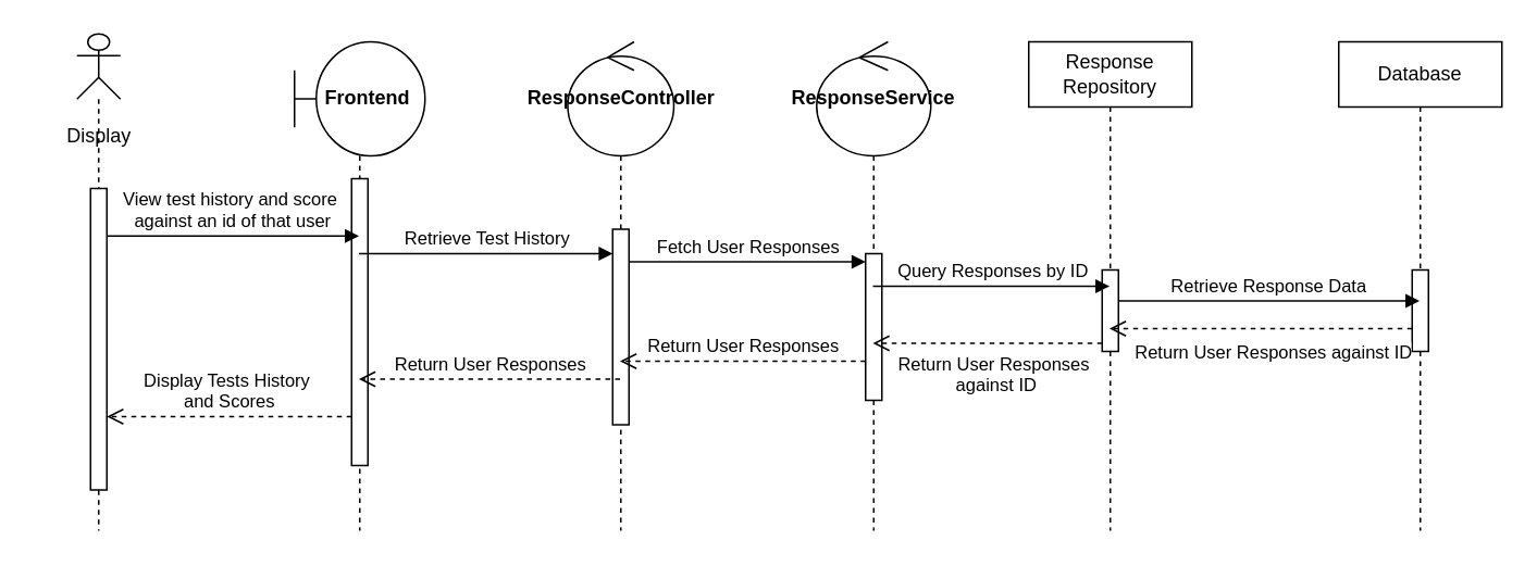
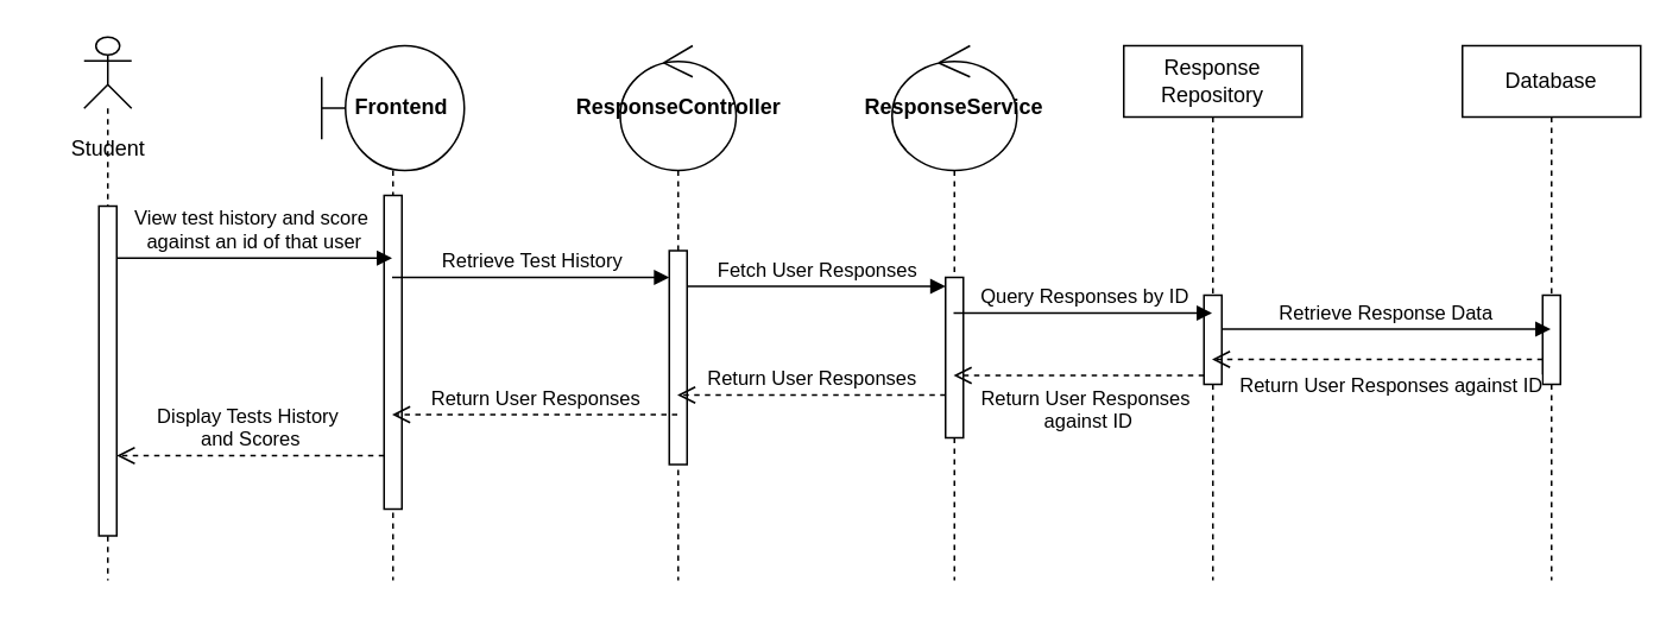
  <mxCell id="0" />
  <mxCell id="1" parent="0" />
  <mxCell id="2" value="" style="group" vertex="1" connectable="0" parent="1"><mxGeometry x="20" y="30" width="80" height="295" as="geometry" /></mxCell>
  <mxCell id="3" value="" style="shape=umlLifeline;perimeter=lifelinePerimeter;whiteSpace=wrap;html=1;container=1;dropTarget=0;collapsible=0;recursiveResize=0;outlineConnect=0;portConstraint=eastwest;newEdgeStyle={&quot;curved&quot;:0,&quot;rounded&quot;:0};participant=umlActor;" vertex="1" parent="2"><mxGeometry x="26.667" y="-9.833" width="26.667" height="304.833" as="geometry" /></mxCell>
- <mxCell id="4" value="Display" style="text;html=1;align=center;verticalAlign=middle;resizable=0;points=[];autosize=1;strokeColor=none;fillColor=none;" vertex="1" parent="2"><mxGeometry x="10" y="38.061" width="60" height="30" as="geometry" /></mxCell>
+ <mxCell id="4" value="Student" style="text;html=1;align=center;verticalAlign=middle;resizable=0;points=[];autosize=1;strokeColor=none;fillColor=none;" vertex="1" parent="2"><mxGeometry x="10" y="38.061" width="60" height="30" as="geometry" /></mxCell>
  <mxCell id="5" value="" style="html=1;points=[[0,0,0,0,5],[0,1,0,0,-5],[1,0,0,0,5],[1,1,0,0,-5]];perimeter=orthogonalPerimeter;outlineConnect=0;targetShapes=umlLifeline;portConstraint=eastwest;newEdgeStyle={&quot;curved&quot;:0,&quot;rounded&quot;:0};" vertex="1" parent="2"><mxGeometry x="35" y="85" width="10" height="185" as="geometry" /></mxCell>
  <mxCell id="6" value="&lt;b&gt;&amp;nbsp; &amp;nbsp;Frontend&lt;/b&gt;" style="shape=umlLifeline;perimeter=lifelinePerimeter;whiteSpace=wrap;html=1;container=1;dropTarget=0;collapsible=0;recursiveResize=0;outlineConnect=0;portConstraint=eastwest;newEdgeStyle={&quot;curved&quot;:0,&quot;rounded&quot;:0};participant=umlBoundary;size=70;" vertex="1" parent="1"><mxGeometry x="180" y="25" width="80" height="300" as="geometry" /></mxCell>
  <mxCell id="7" value="" style="html=1;points=[[0,0,0,0,5],[0,1,0,0,-5],[1,0,0,0,5],[1,1,0,0,-5]];perimeter=orthogonalPerimeter;outlineConnect=0;targetShapes=umlLifeline;portConstraint=eastwest;newEdgeStyle={&quot;curved&quot;:0,&quot;rounded&quot;:0};" vertex="1" parent="6"><mxGeometry x="35" y="84" width="10" height="176" as="geometry" /></mxCell>
  <mxCell id="8" value="&lt;b&gt;ResponseController&lt;/b&gt;" style="shape=umlLifeline;perimeter=lifelinePerimeter;whiteSpace=wrap;html=1;container=1;dropTarget=0;collapsible=0;recursiveResize=0;outlineConnect=0;portConstraint=eastwest;newEdgeStyle={&quot;curved&quot;:0,&quot;rounded&quot;:0};participant=umlControl;size=70;" vertex="1" parent="1"><mxGeometry x="347.5" y="25" width="65" height="300" as="geometry" /></mxCell>
  <mxCell id="9" value="" style="html=1;points=[[0,0,0,0,5],[0,1,0,0,-5],[1,0,0,0,5],[1,1,0,0,-5]];perimeter=orthogonalPerimeter;outlineConnect=0;targetShapes=umlLifeline;portConstraint=eastwest;newEdgeStyle={&quot;curved&quot;:0,&quot;rounded&quot;:0};" vertex="1" parent="8"><mxGeometry x="27.5" y="115" width="10" height="120" as="geometry" /></mxCell>
  <mxCell id="10" value="&lt;b&gt;ResponseService&lt;/b&gt;" style="shape=umlLifeline;perimeter=lifelinePerimeter;whiteSpace=wrap;html=1;container=1;dropTarget=0;collapsible=0;recursiveResize=0;outlineConnect=0;portConstraint=eastwest;newEdgeStyle={&quot;curved&quot;:0,&quot;rounded&quot;:0};participant=umlControl;size=70;" vertex="1" parent="1"><mxGeometry x="500" y="25" width="70" height="300" as="geometry" /></mxCell>
  <mxCell id="11" value="" style="html=1;points=[[0,0,0,0,5],[0,1,0,0,-5],[1,0,0,0,5],[1,1,0,0,-5]];perimeter=orthogonalPerimeter;outlineConnect=0;targetShapes=umlLifeline;portConstraint=eastwest;newEdgeStyle={&quot;curved&quot;:0,&quot;rounded&quot;:0};" vertex="1" parent="10"><mxGeometry x="30" y="130" width="10" height="90" as="geometry" /></mxCell>
  <mxCell id="12" value="Response Repository" style="shape=umlLifeline;perimeter=lifelinePerimeter;whiteSpace=wrap;html=1;container=1;dropTarget=0;collapsible=0;recursiveResize=0;outlineConnect=0;portConstraint=eastwest;newEdgeStyle={&quot;curved&quot;:0,&quot;rounded&quot;:0};" vertex="1" parent="1"><mxGeometry x="630" y="25" width="100" height="300" as="geometry" /></mxCell>
  <mxCell id="13" value="" style="html=1;points=[[0,0,0,0,5],[0,1,0,0,-5],[1,0,0,0,5],[1,1,0,0,-5]];perimeter=orthogonalPerimeter;outlineConnect=0;targetShapes=umlLifeline;portConstraint=eastwest;newEdgeStyle={&quot;curved&quot;:0,&quot;rounded&quot;:0};" vertex="1" parent="12"><mxGeometry x="45" y="140" width="10" height="50" as="geometry" /></mxCell>
  <mxCell id="14" value="View test history and score&amp;nbsp;&lt;div&gt;against an id of that user&lt;/div&gt;" style="html=1;verticalAlign=bottom;endArrow=block;curved=0;rounded=0;" edge="1" parent="1" target="6"><mxGeometry width="80" relative="1" as="geometry"><mxPoint x="64.997" y="144.168" as="sourcePoint" /><mxPoint x="249.5" y="144.168" as="targetPoint" /></mxGeometry></mxCell>
  <mxCell id="15" value="Retrieve Test History" style="html=1;verticalAlign=bottom;endArrow=block;curved=0;rounded=0;" edge="1" parent="1"><mxGeometry width="80" relative="1" as="geometry"><mxPoint x="219.5" y="155" as="sourcePoint" /><mxPoint x="375" y="155" as="targetPoint" /></mxGeometry></mxCell>
  <mxCell id="16" value="Fetch User Responses" style="html=1;verticalAlign=bottom;endArrow=block;curved=0;rounded=0;entryX=0;entryY=0;entryDx=0;entryDy=5;entryPerimeter=0;" edge="1" parent="1" source="9" target="11"><mxGeometry width="80" relative="1" as="geometry"><mxPoint x="400" y="169" as="sourcePoint" /><mxPoint x="519.5" y="169" as="targetPoint" /></mxGeometry></mxCell>
  <mxCell id="17" value="Query Responses by ID" style="html=1;verticalAlign=bottom;endArrow=block;curved=0;rounded=0;" edge="1" parent="1" source="10" target="12"><mxGeometry width="80" relative="1" as="geometry"><mxPoint x="560" y="145" as="sourcePoint" /><mxPoint x="640" y="145" as="targetPoint" /></mxGeometry></mxCell>
  <mxCell id="18" value="Return User Responses&amp;nbsp;&lt;div&gt;against ID&lt;/div&gt;" style="html=1;verticalAlign=bottom;endArrow=open;dashed=1;endSize=8;curved=0;rounded=0;exitX=0;exitY=1;exitDx=0;exitDy=-5;exitPerimeter=0;" edge="1" parent="1" source="13" target="10"><mxGeometry x="-0.075" y="35" relative="1" as="geometry"><mxPoint x="669.5" y="211" as="sourcePoint" /><mxPoint x="519.5" y="211" as="targetPoint" /><mxPoint as="offset" /></mxGeometry></mxCell>
  <mxCell id="19" value="Return User Responses" style="html=1;verticalAlign=bottom;endArrow=open;dashed=1;endSize=8;curved=0;rounded=0;" edge="1" parent="1"><mxGeometry relative="1" as="geometry"><mxPoint x="530" y="221" as="sourcePoint" /><mxPoint x="379.5" y="221" as="targetPoint" /></mxGeometry></mxCell>
  <mxCell id="20" value="Return User Responses" style="html=1;verticalAlign=bottom;endArrow=open;dashed=1;endSize=8;curved=0;rounded=0;" edge="1" parent="1"><mxGeometry relative="1" as="geometry"><mxPoint x="379.5" y="232" as="sourcePoint" /><mxPoint x="219.5" y="232" as="targetPoint" /></mxGeometry></mxCell>
  <mxCell id="21" value="Display Tests History&amp;nbsp;&lt;div&gt;and Scores&lt;/div&gt;" style="html=1;verticalAlign=bottom;endArrow=open;dashed=1;endSize=8;curved=0;rounded=0;" edge="1" parent="1"><mxGeometry relative="1" as="geometry"><mxPoint x="215" y="255" as="sourcePoint" /><mxPoint x="65" y="255" as="targetPoint" /></mxGeometry></mxCell>
  <mxCell id="22" value="Database" style="shape=umlLifeline;perimeter=lifelinePerimeter;whiteSpace=wrap;html=1;container=1;dropTarget=0;collapsible=0;recursiveResize=0;outlineConnect=0;portConstraint=eastwest;newEdgeStyle={&quot;curved&quot;:0,&quot;rounded&quot;:0};" vertex="1" parent="1"><mxGeometry x="820" y="25" width="100" height="300" as="geometry" /></mxCell>
  <mxCell id="23" value="" style="html=1;points=[[0,0,0,0,5],[0,1,0,0,-5],[1,0,0,0,5],[1,1,0,0,-5]];perimeter=orthogonalPerimeter;outlineConnect=0;targetShapes=umlLifeline;portConstraint=eastwest;newEdgeStyle={&quot;curved&quot;:0,&quot;rounded&quot;:0};" vertex="1" parent="22"><mxGeometry x="45" y="140" width="10" height="50" as="geometry" /></mxCell>
  <mxCell id="24" value="Retrieve Response Data" style="html=1;verticalAlign=bottom;endArrow=block;curved=0;rounded=0;" edge="1" parent="1"><mxGeometry width="80" relative="1" as="geometry"><mxPoint x="685" y="184" as="sourcePoint" /><mxPoint x="869.5" y="184" as="targetPoint" /></mxGeometry></mxCell>
  <mxCell id="25" value="Return User Responses against ID" style="html=1;verticalAlign=bottom;endArrow=open;dashed=1;endSize=8;curved=0;rounded=0;" edge="1" parent="1"><mxGeometry x="-0.084" y="24" relative="1" as="geometry"><mxPoint x="865" y="201" as="sourcePoint" /><mxPoint x="679.5" y="201" as="targetPoint" /><mxPoint as="offset" /></mxGeometry></mxCell>
